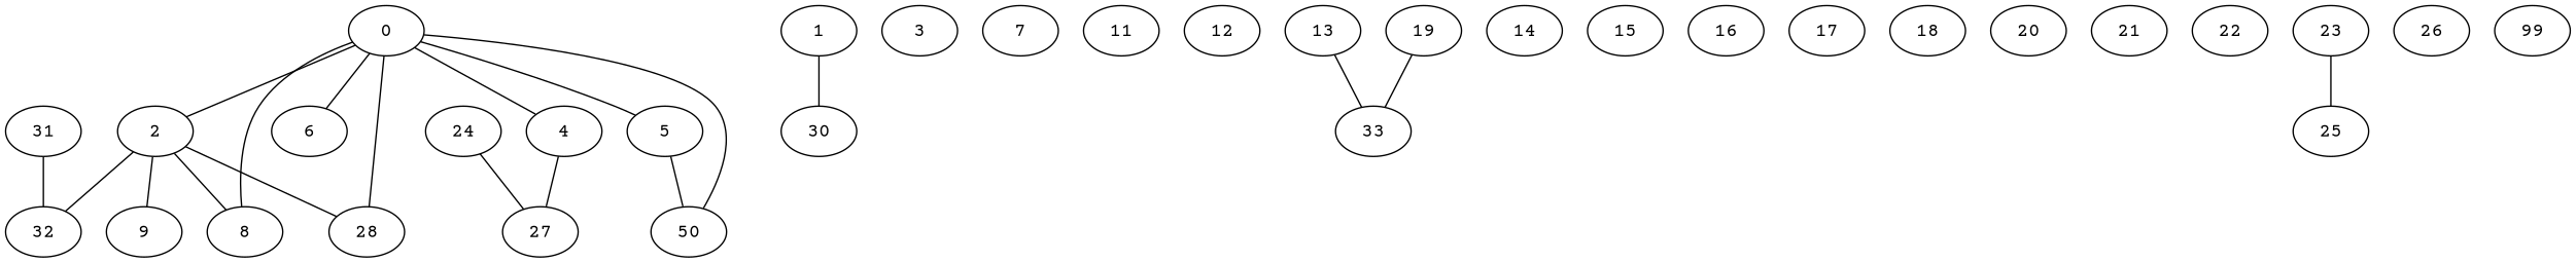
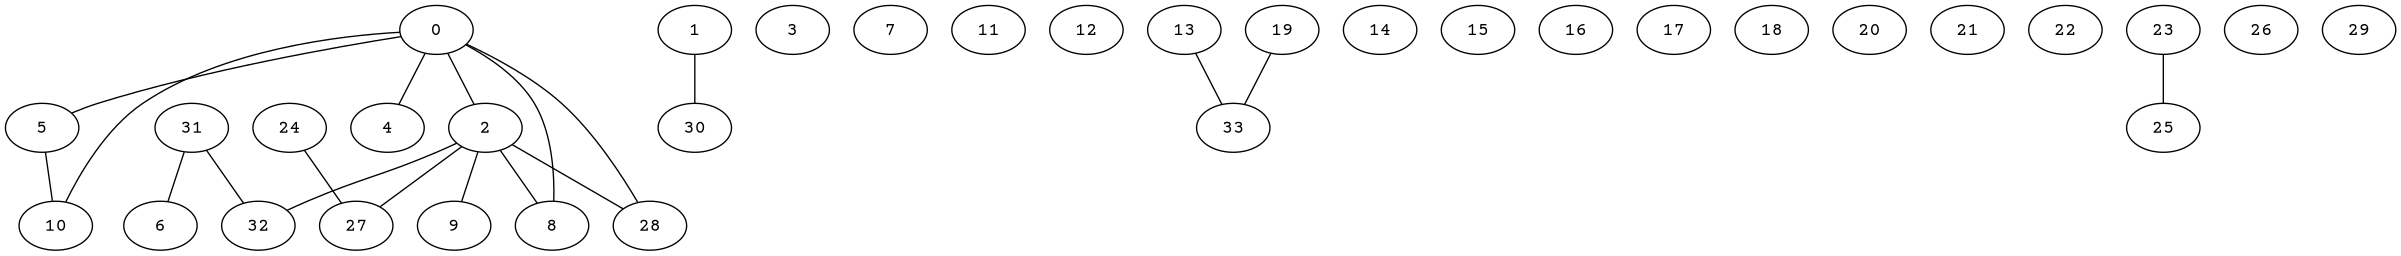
  graph {
    fontname="Courier Prime"
    node [fontname="Courier Prime"]
    edge [fontname="Courier Prime"]
    0
    2
    4
    5
    6
    8
-   10 [label=50]
+   10
    28
    9
    27
    32
    31
    1
    30
    3
    7
    11
    12
    13
    33
    14
    15
    16
    17
    18
    19
    20
    21
    22
    23
    25
    24
    26
-   29 [label=99]
+   29
    0 -- 2
    0 -- 4
    0 -- 5
-   0 -- 6
+   31 -- 6
    0 -- 8
    0 -- 10
    0 -- 28
    2 -- 8
    2 -- 28
    2 -- 9
-   4 -- 27
+   2 -- 27
    2 -- 32
    5 -- 10
    31 -- 32
    1 -- 30
    13 -- 33
    19 -- 33
    23 -- 25
    24 -- 27
  }
